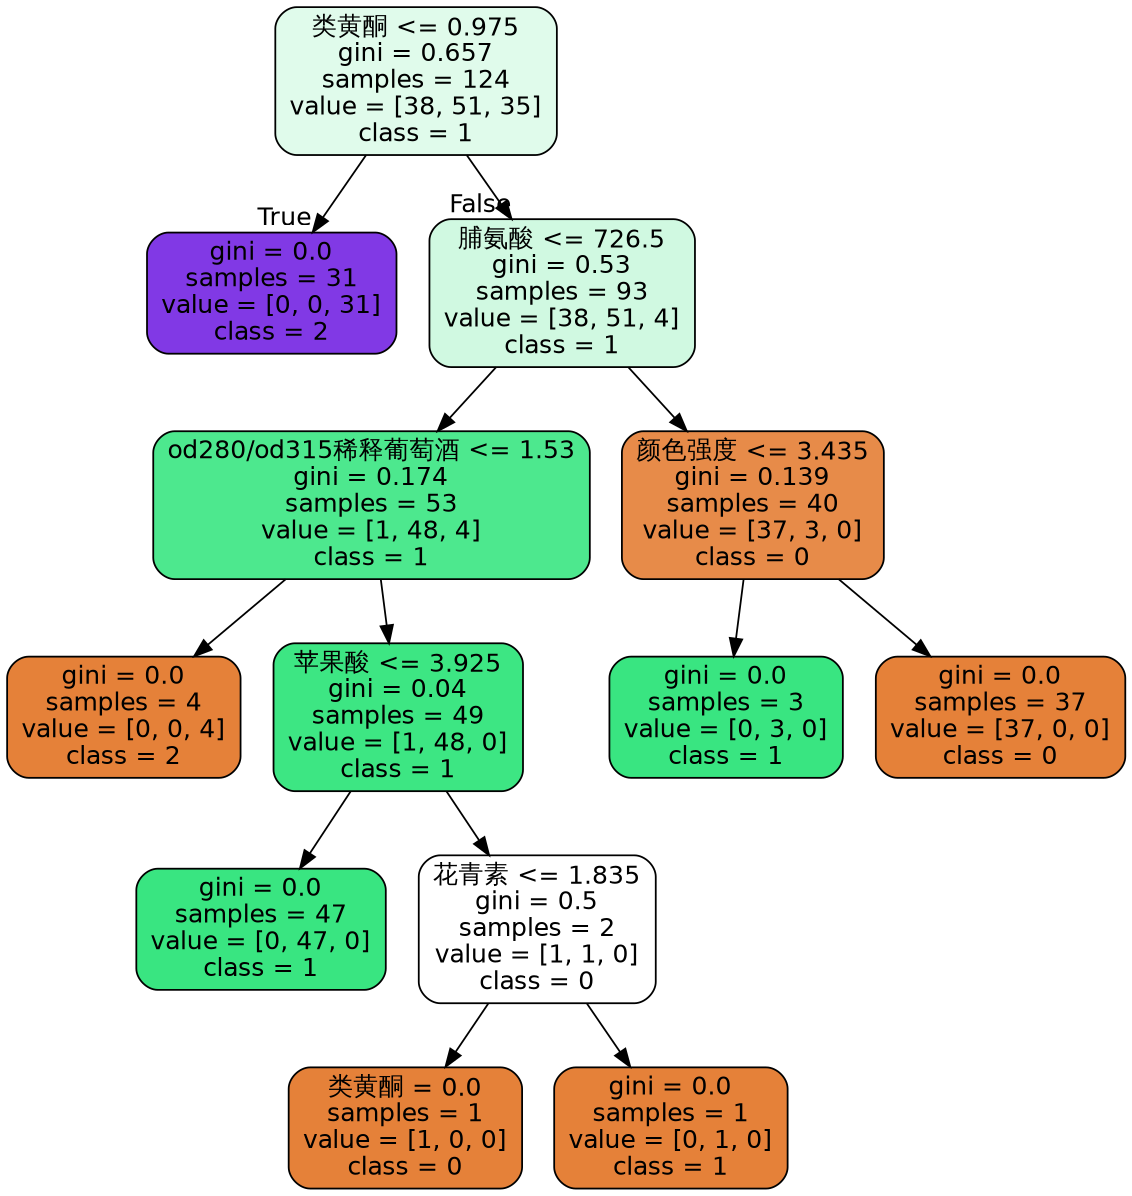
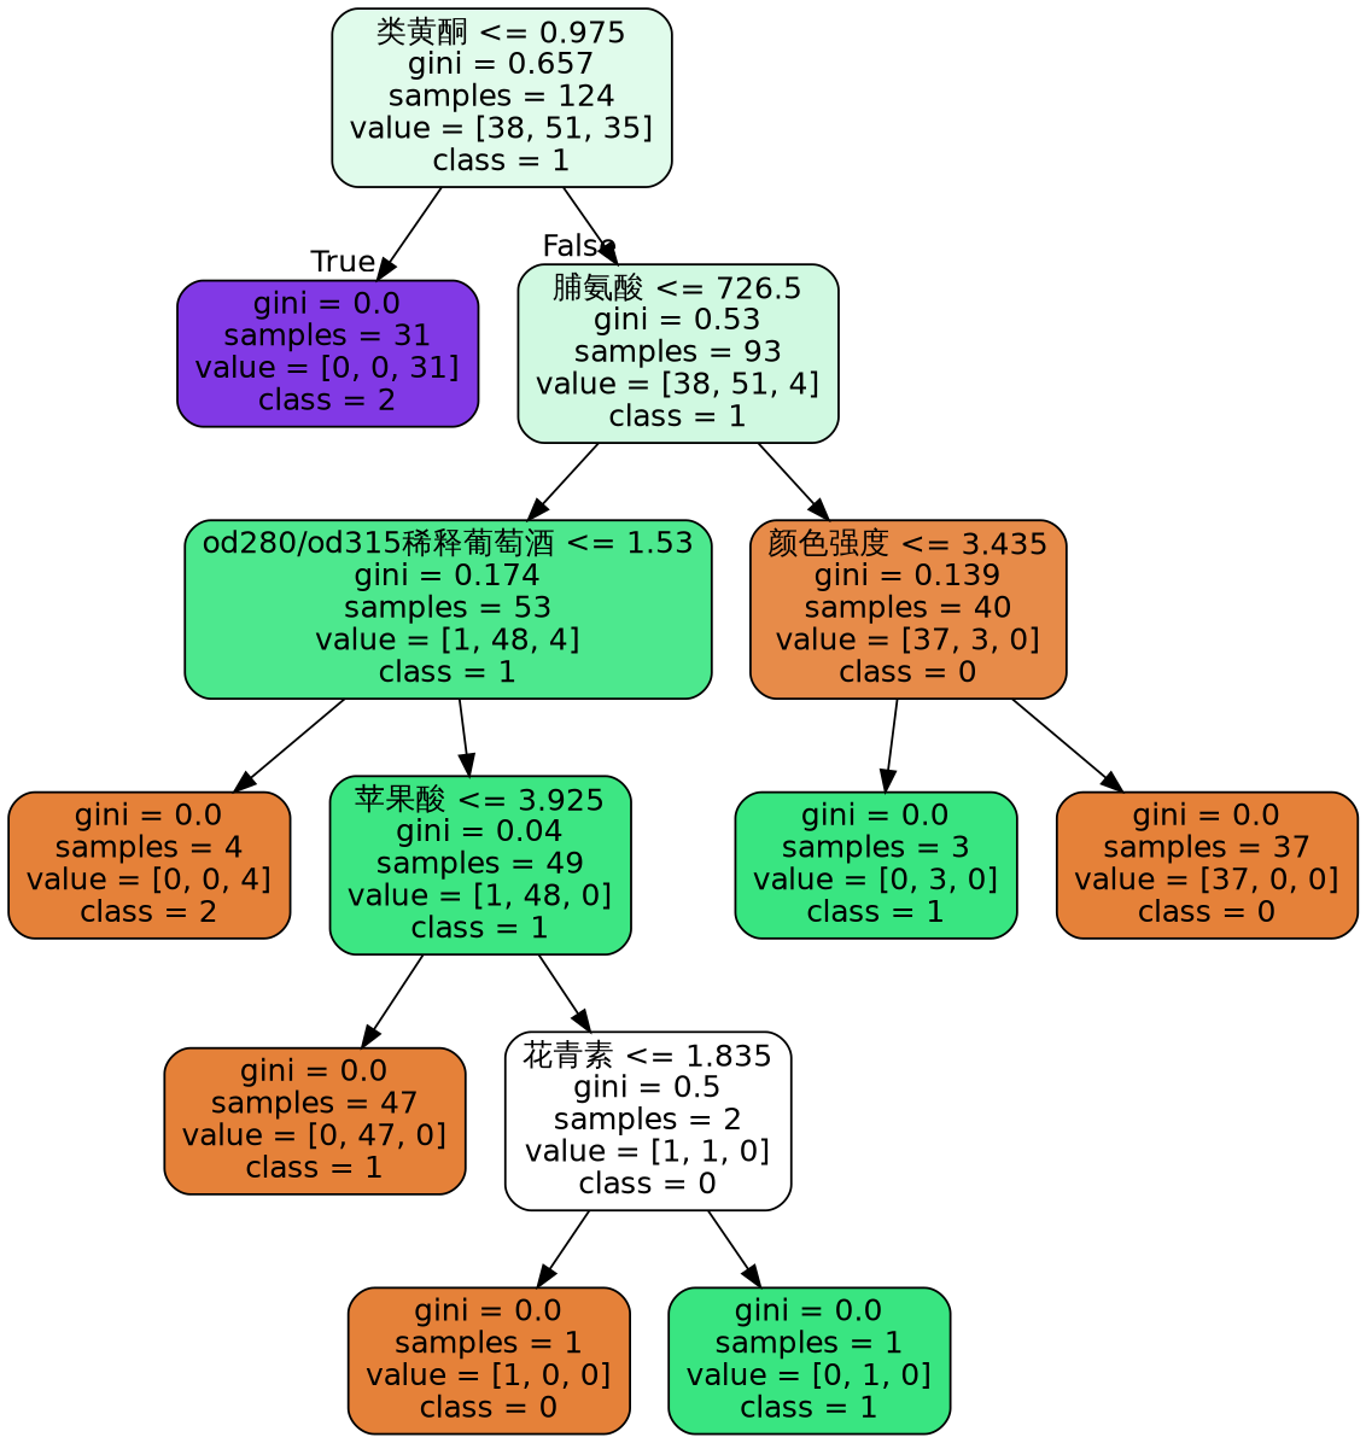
  digraph {
    node [color=black fillcolor="#e58139ff" fontname=helvetica shape=box style="filled, rounded"]
    edge [fontname=helvetica]
    n1 [fillcolor="#39e58127" label="类黄酮 <= 0.975\ngini = 0.657\nsamples = 124\nvalue = [38, 51, 35]\nclass = 1"]
    n2 [fillcolor="#8139e5ff" label="gini = 0.0\nsamples = 31\nvalue = [0, 0, 31]\nclass = 2"]
    n3 [fillcolor="#39e5813c" label="脯氨酸 <= 726.5\ngini = 0.53\nsamples = 93\nvalue = [38, 51, 4]\nclass = 1"]
    n4 [fillcolor="#39e581e5" label="od280/od315稀释葡萄酒 <= 1.53\ngini = 0.174\nsamples = 53\nvalue = [1, 48, 4]\nclass = 1"]
    n5 [fillcolor="#e58139ea" label="颜色强度 <= 3.435\ngini = 0.139\nsamples = 40\nvalue = [37, 3, 0]\nclass = 0"]
    n6 [label="gini = 0.0\nsamples = 4\nvalue = [0, 0, 4]\nclass = 2"]
    n7 [fillcolor="#39e581fa" label="苹果酸 <= 3.925\ngini = 0.04\nsamples = 49\nvalue = [1, 48, 0]\nclass = 1"]
    n8 [fillcolor="#39e581ff" label="gini = 0.0\nsamples = 3\nvalue = [0, 3, 0]\nclass = 1"]
    n9 [label="gini = 0.0\nsamples = 37\nvalue = [37, 0, 0]\nclass = 0"]
-   n10 [fillcolor="#39e581ff" label="gini = 0.0\nsamples = 47\nvalue = [0, 47, 0]\nclass = 1"]
+   n10 [label="gini = 0.0\nsamples = 47\nvalue = [0, 47, 0]\nclass = 1"]
    n11 [fillcolor="#e5813900" label="花青素 <= 1.835\ngini = 0.5\nsamples = 2\nvalue = [1, 1, 0]\nclass = 0"]
-   n12 [label="类黄酮 = 0.0\nsamples = 1\nvalue = [1, 0, 0]\nclass = 0"]
-   n13 [label="gini = 0.0\nsamples = 1\nvalue = [0, 1, 0]\nclass = 1"]
+   n12 [label="gini = 0.0\nsamples = 1\nvalue = [1, 0, 0]\nclass = 0"]
+   n13 [fillcolor="#39e581ff" label="gini = 0.0\nsamples = 1\nvalue = [0, 1, 0]\nclass = 1"]
    n1 -> n2 [headlabel=True labelangle=45 labeldistance=2.5]
    n1 -> n3 [headlabel=False labelangle=-45 labeldistance=2.5]
    n3 -> n4
    n3 -> n5
    n4 -> n6
    n4 -> n7
    n5 -> n8
    n5 -> n9
    n7 -> n10
    n7 -> n11
    n11 -> n12
    n11 -> n13
  }
